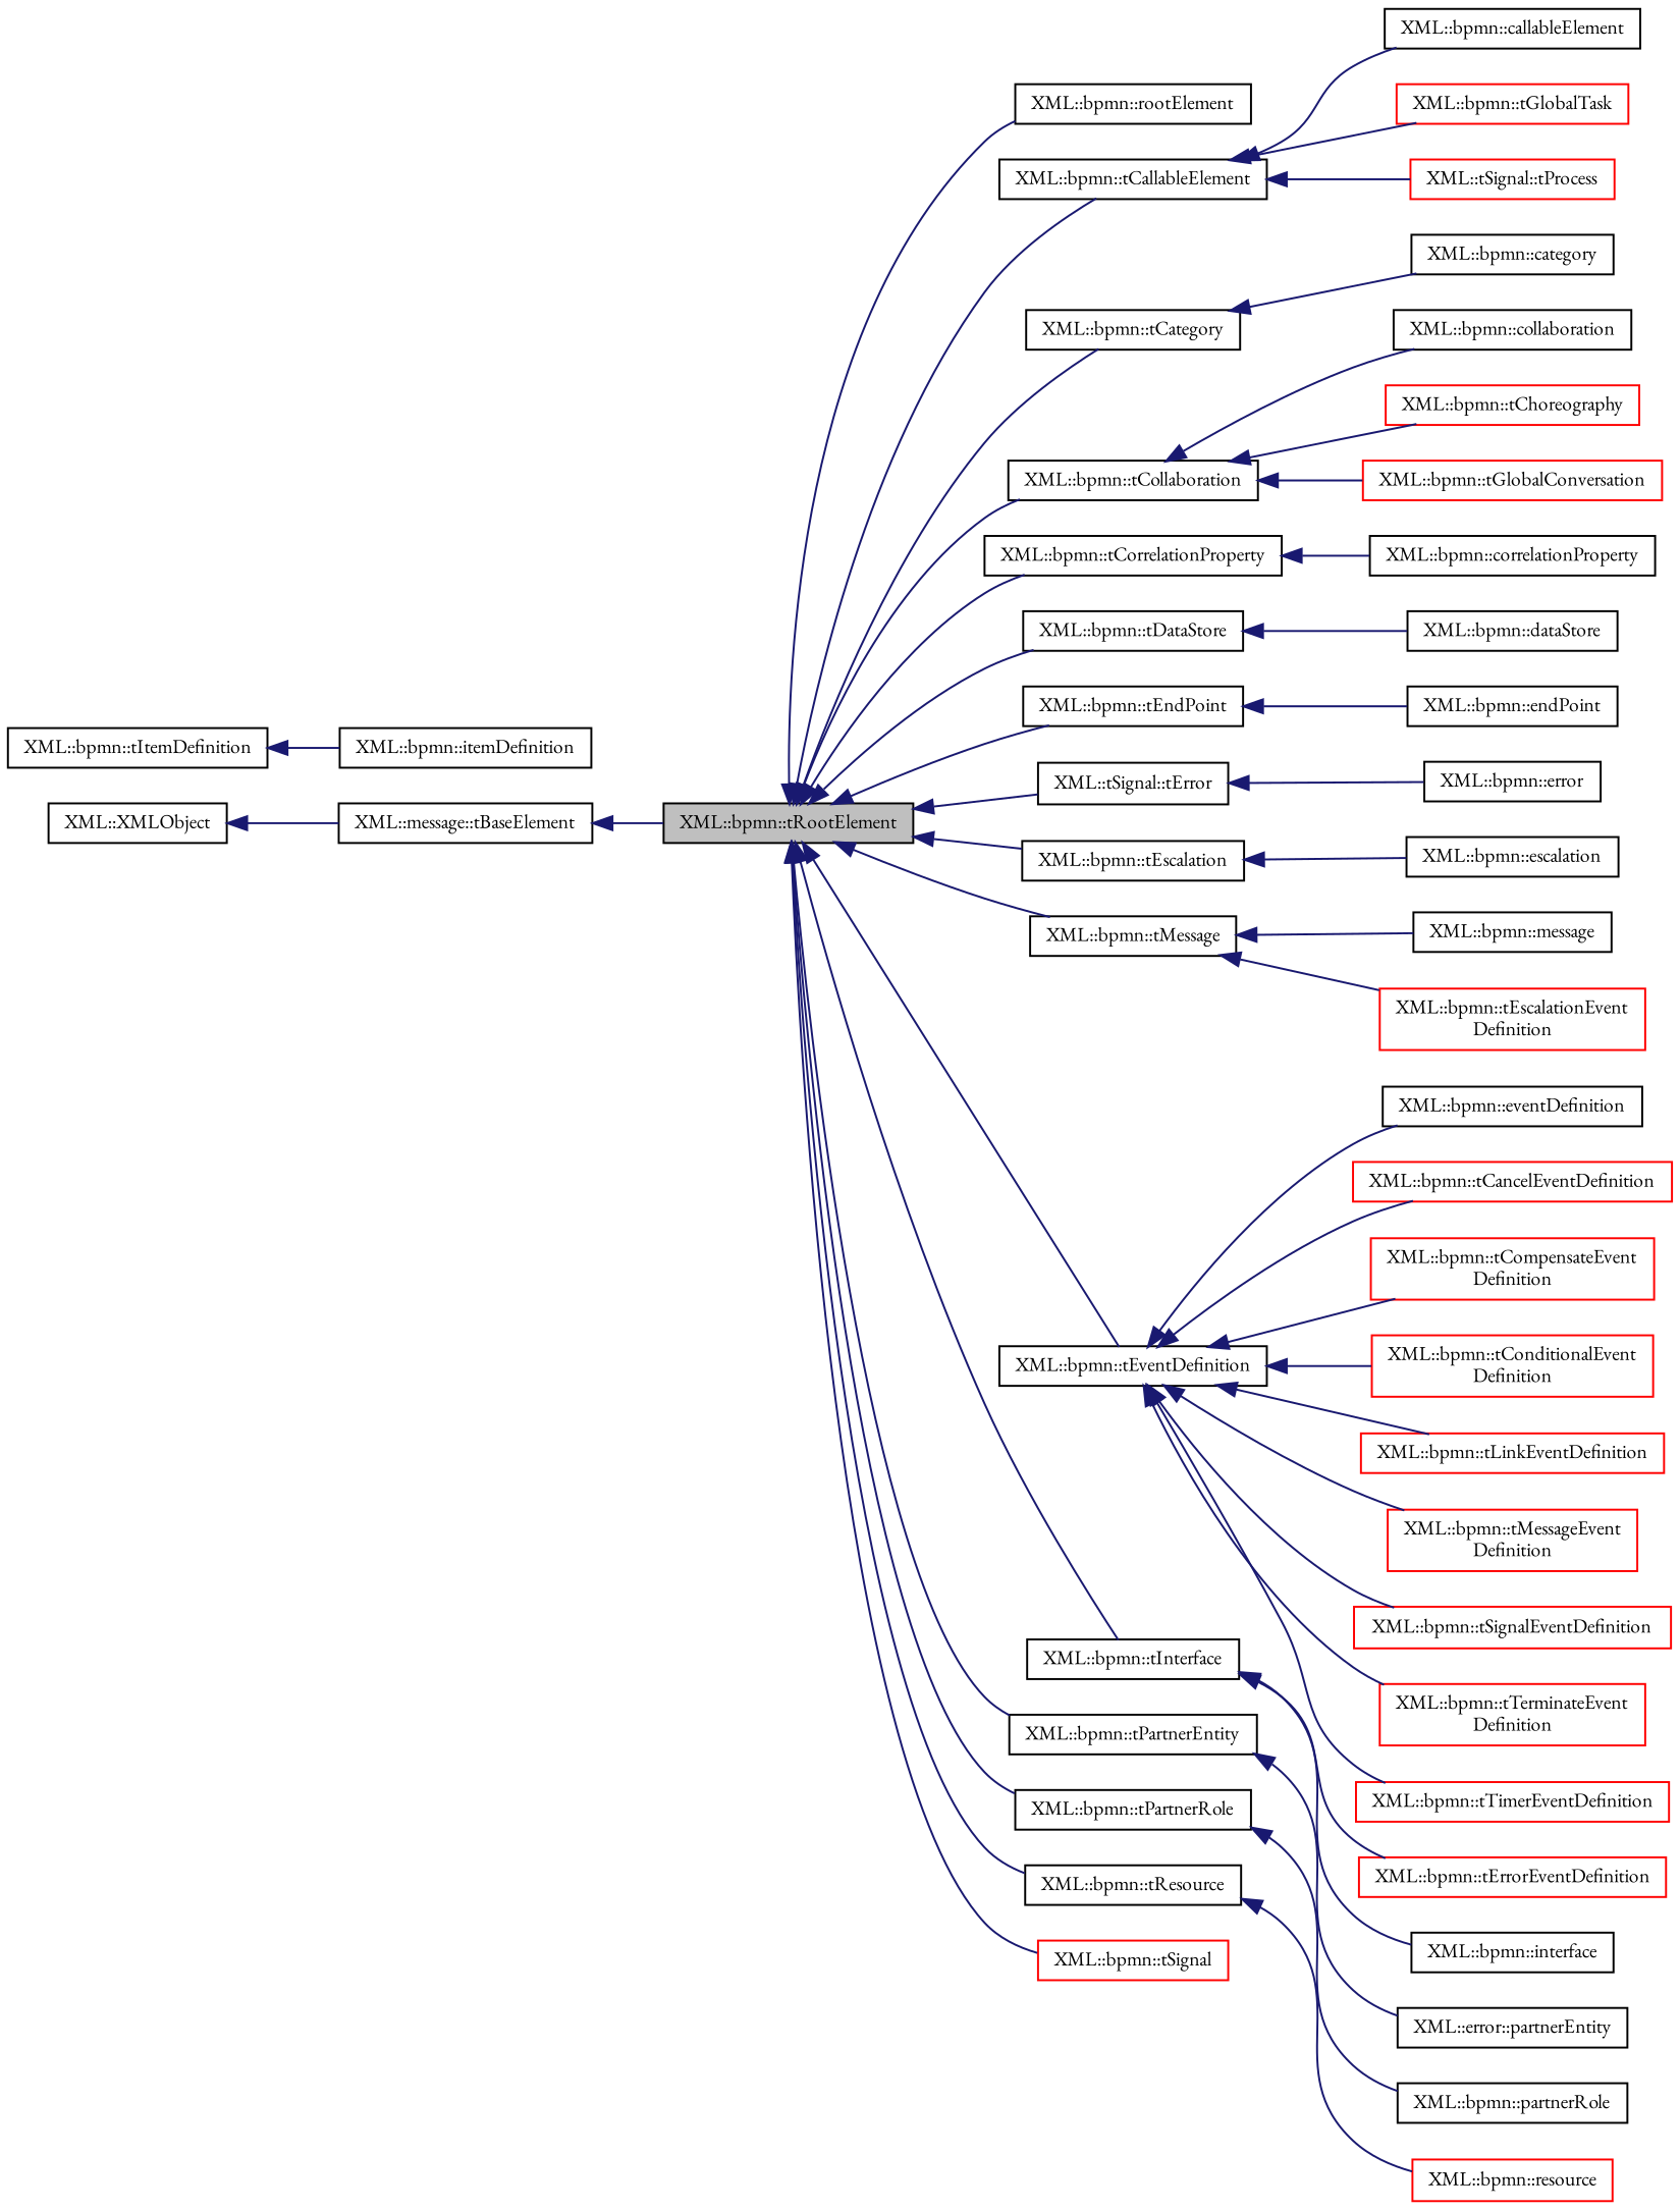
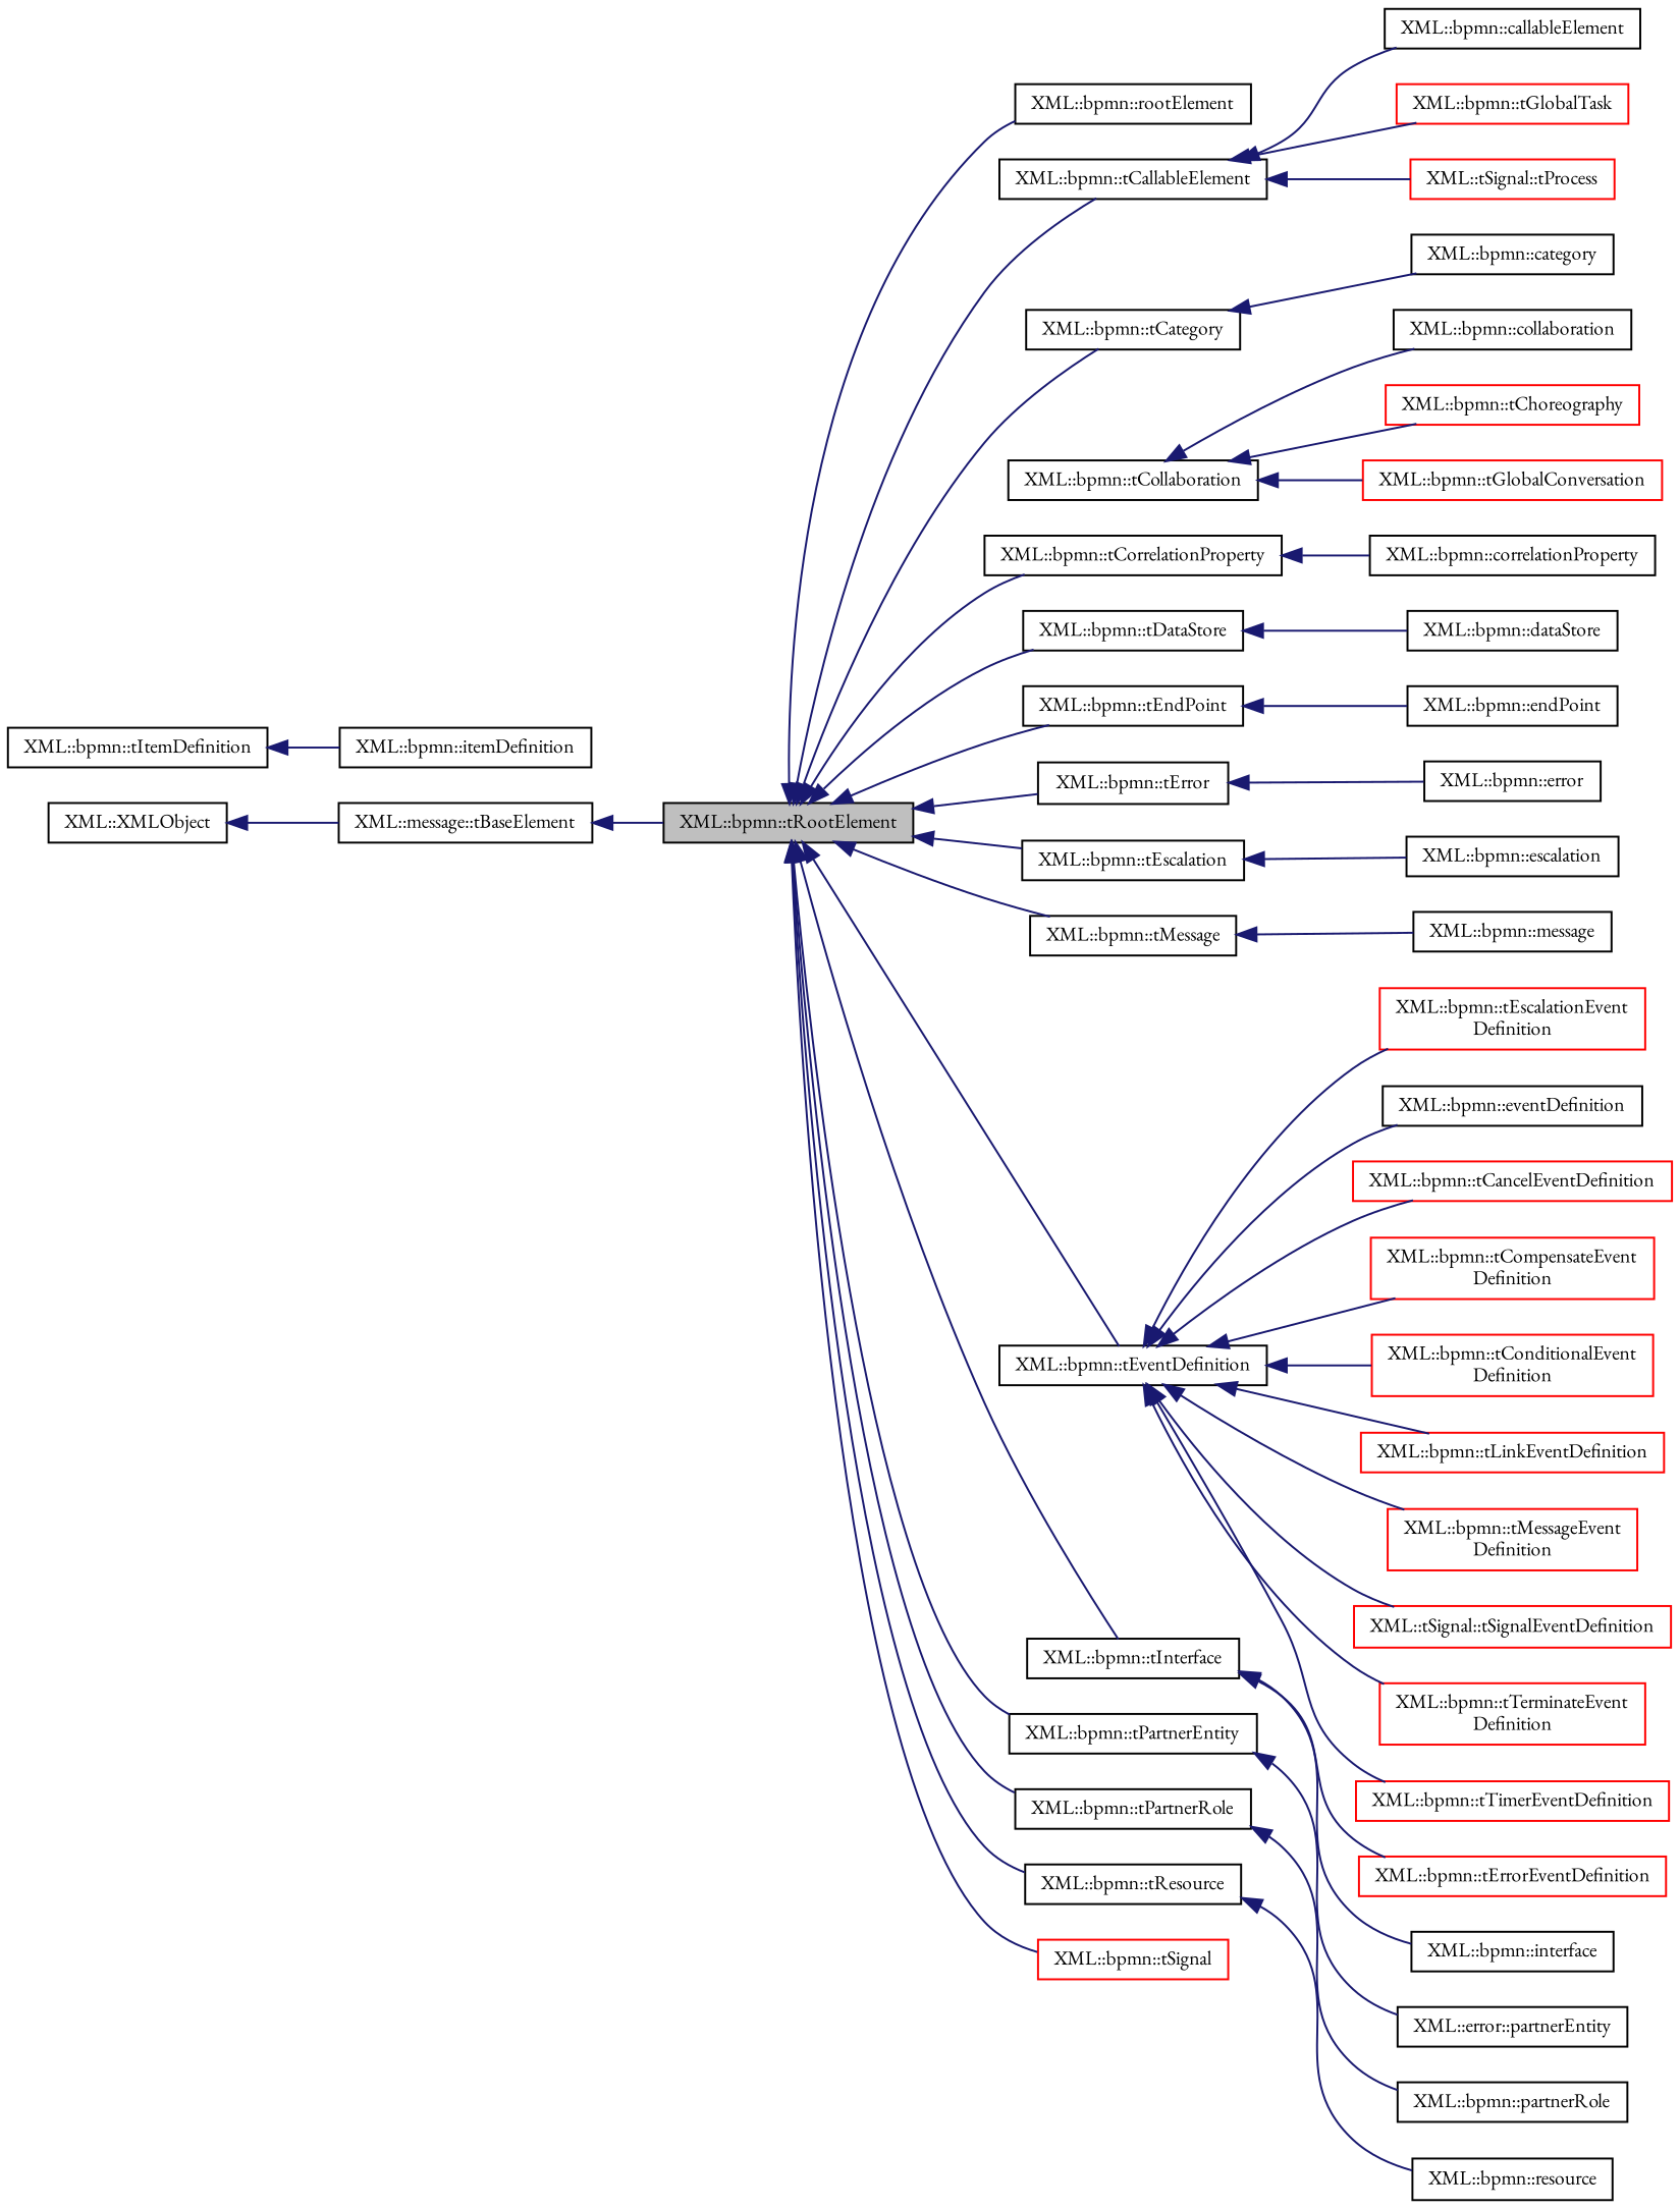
  digraph {
    fontname="EB Garamond"
    rankdir=LR
    node [color=black fillcolor=white fontname="EB Garamond" fontsize=10 shape=record style=filled]
    edge [color=midnightblue dir=back fontname="EB Garamond" fontsize=10 labelfontname=Helvetica labelfontsize=10 style=solid]
    n1 [fillcolor=grey75 fontcolor=black height=0.2 label="XML::bpmn::tRootElement" width=0.4]
    n2 [height=0.2 label="XML::bpmn::rootElement" width=0.4]
    n3 [height=0.2 label="XML::bpmn::tCallableElement" width=0.4]
    n4 [height=0.2 label="XML::bpmn::tCategory" width=0.4]
    n5 [height=0.2 label="XML::bpmn::tCollaboration" width=0.4]
    n6 [height=0.2 label="XML::bpmn::tCorrelationProperty" width=0.4]
    n7 [height=0.2 label="XML::bpmn::tDataStore" width=0.4]
    n8 [height=0.2 label="XML::bpmn::tEndPoint" width=0.4]
-   n9 [height=0.2 label="XML::tSignal::tError" width=0.4]
+   n9 [height=0.2 label="XML::bpmn::tError" width=0.4]
    n10 [height=0.2 label="XML::bpmn::tEscalation" width=0.4]
    n11 [height=0.2 label="XML::bpmn::tEventDefinition" width=0.4]
    n12 [height=0.2 label="XML::bpmn::tInterface" width=0.4]
    n13 [height=0.2 label="XML::bpmn::tMessage" width=0.4]
    n14 [height=0.2 label="XML::bpmn::tPartnerEntity" width=0.4]
    n15 [height=0.2 label="XML::bpmn::tPartnerRole" width=0.4]
    n16 [height=0.2 label="XML::bpmn::tResource" width=0.4]
    n17 [color=red height=0.2 label="XML::bpmn::tSignal" width=0.4]
    n18 [height=0.2 label="XML::bpmn::callableElement" width=0.4]
    n19 [color=red height=0.2 label="XML::bpmn::tGlobalTask" width=0.4]
    n20 [color=red height=0.2 label="XML::tSignal::tProcess" width=0.4]
    n21 [height=0.2 label="XML::bpmn::category" width=0.4]
    n22 [height=0.2 label="XML::bpmn::collaboration" width=0.4]
    n23 [color=red height=0.2 label="XML::bpmn::tChoreography" width=0.4]
    n24 [color=red height=0.2 label="XML::bpmn::tGlobalConversation" width=0.4]
    n25 [height=0.2 label="XML::bpmn::correlationProperty" width=0.4]
    n26 [height=0.2 label="XML::bpmn::dataStore" width=0.4]
    n27 [height=0.2 label="XML::bpmn::endPoint" width=0.4]
    n28 [height=0.2 label="XML::bpmn::error" width=0.4]
    n29 [height=0.2 label="XML::bpmn::escalation" width=0.4]
    n30 [height=0.2 label="XML::bpmn::eventDefinition" width=0.4]
    n31 [color=red height=0.2 label="XML::bpmn::tCancelEventDefinition" width=0.4]
    n32 [color=red height=0.2 label="XML::bpmn::tCompensateEvent\lDefinition" width=0.4]
    n33 [color=red height=0.2 label="XML::bpmn::tConditionalEvent\lDefinition" width=0.4]
    n34 [color=red height=0.2 label="XML::bpmn::tEscalationEvent\lDefinition" width=0.4]
    n35 [color=red height=0.2 label="XML::bpmn::tLinkEventDefinition" width=0.4]
    n36 [color=red height=0.2 label="XML::bpmn::tMessageEvent\lDefinition" width=0.4]
-   n37 [color=red height=0.2 label="XML::bpmn::tSignalEventDefinition" width=0.4]
+   n37 [color=red height=0.2 label="XML::tSignal::tSignalEventDefinition" width=0.4]
    n38 [color=red height=0.2 label="XML::bpmn::tTerminateEvent\lDefinition" width=0.4]
    n39 [color=red height=0.2 label="XML::bpmn::tTimerEventDefinition" width=0.4]
    n40 [color=red height=0.2 label="XML::bpmn::tErrorEventDefinition" width=0.4]
    n41 [height=0.2 label="XML::bpmn::interface" width=0.4]
    n42 [height=0.2 label="XML::bpmn::tItemDefinition" width=0.4]
    n43 [height=0.2 label="XML::bpmn::itemDefinition" width=0.4]
    n44 [height=0.2 label="XML::bpmn::message" width=0.4]
    n45 [height=0.2 label="XML::error::partnerEntity" width=0.4]
    n46 [height=0.2 label="XML::bpmn::partnerRole" width=0.4]
-   n47 [color=red height=0.2 label="XML::bpmn::resource" width=0.4]
+   n47 [height=0.2 label="XML::bpmn::resource" width=0.4]
    n48 [height=0.2 label="XML::message::tBaseElement" width=0.4]
    n49 [height=0.2 label="XML::XMLObject" width=0.4]
    n1 -> n2
    n1 -> n3
    n1 -> n4
-   n1 -> n5
    n1 -> n6
    n1 -> n7
    n1 -> n8
    n1 -> n9
    n1 -> n10
    n1 -> n11
    n1 -> n12
    n1 -> n13
    n1 -> n14
    n1 -> n15
    n1 -> n16
    n1 -> n17
    n3 -> n18
    n3 -> n19
    n3 -> n20
    n4 -> n21
    n5 -> n22
    n5 -> n23
    n5 -> n24
    n6 -> n25
    n7 -> n26
    n8 -> n27
    n9 -> n28
    n10 -> n29
    n11 -> n30
    n11 -> n31
    n11 -> n32
    n11 -> n33
-   n13 -> n34
+   n11 -> n34
    n11 -> n35
    n11 -> n36
    n11 -> n37
    n11 -> n38
    n11 -> n39
    n12 -> n40
    n12 -> n41
    n13 -> n44
    n14 -> n45
    n15 -> n46
    n16 -> n47
    n42 -> n43
    n48 -> n1
    n49 -> n48
  }
